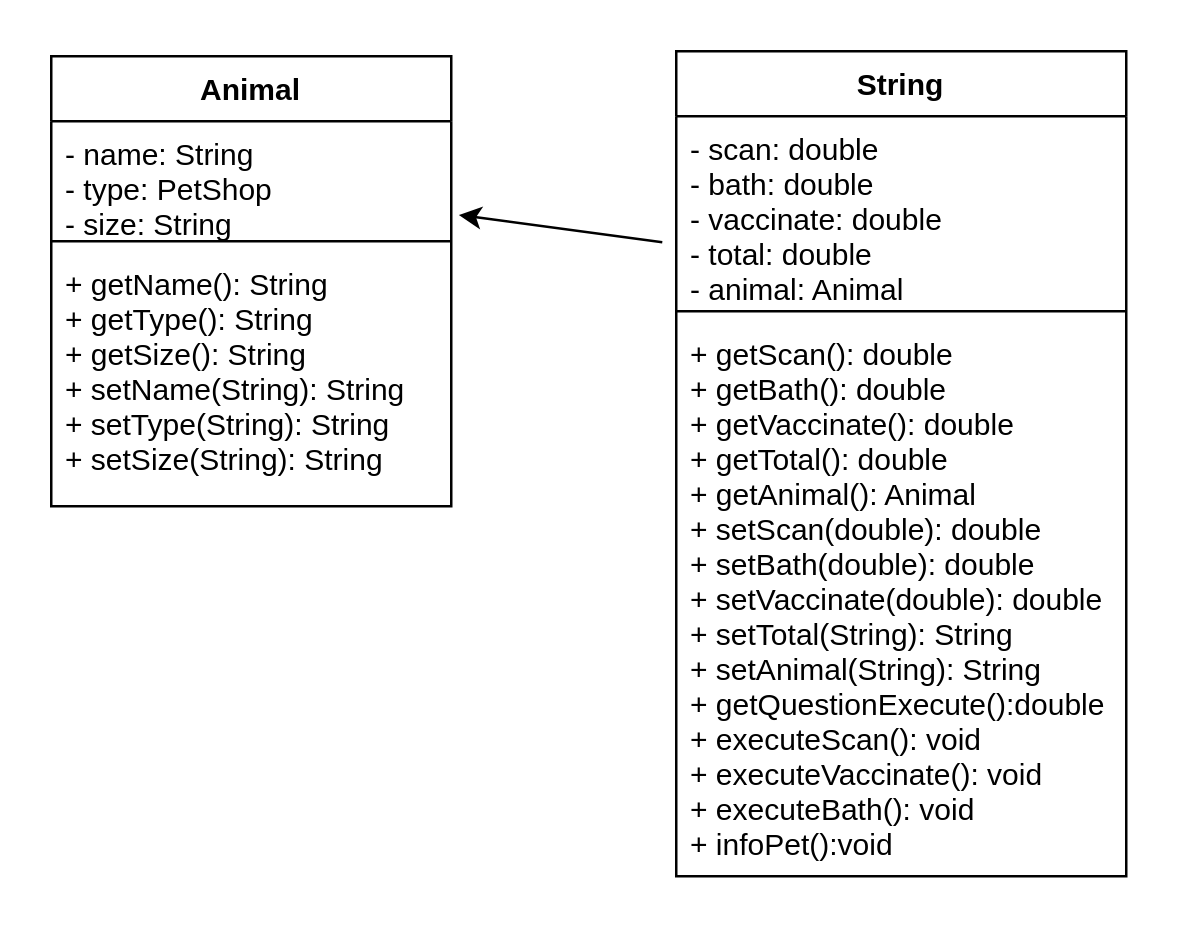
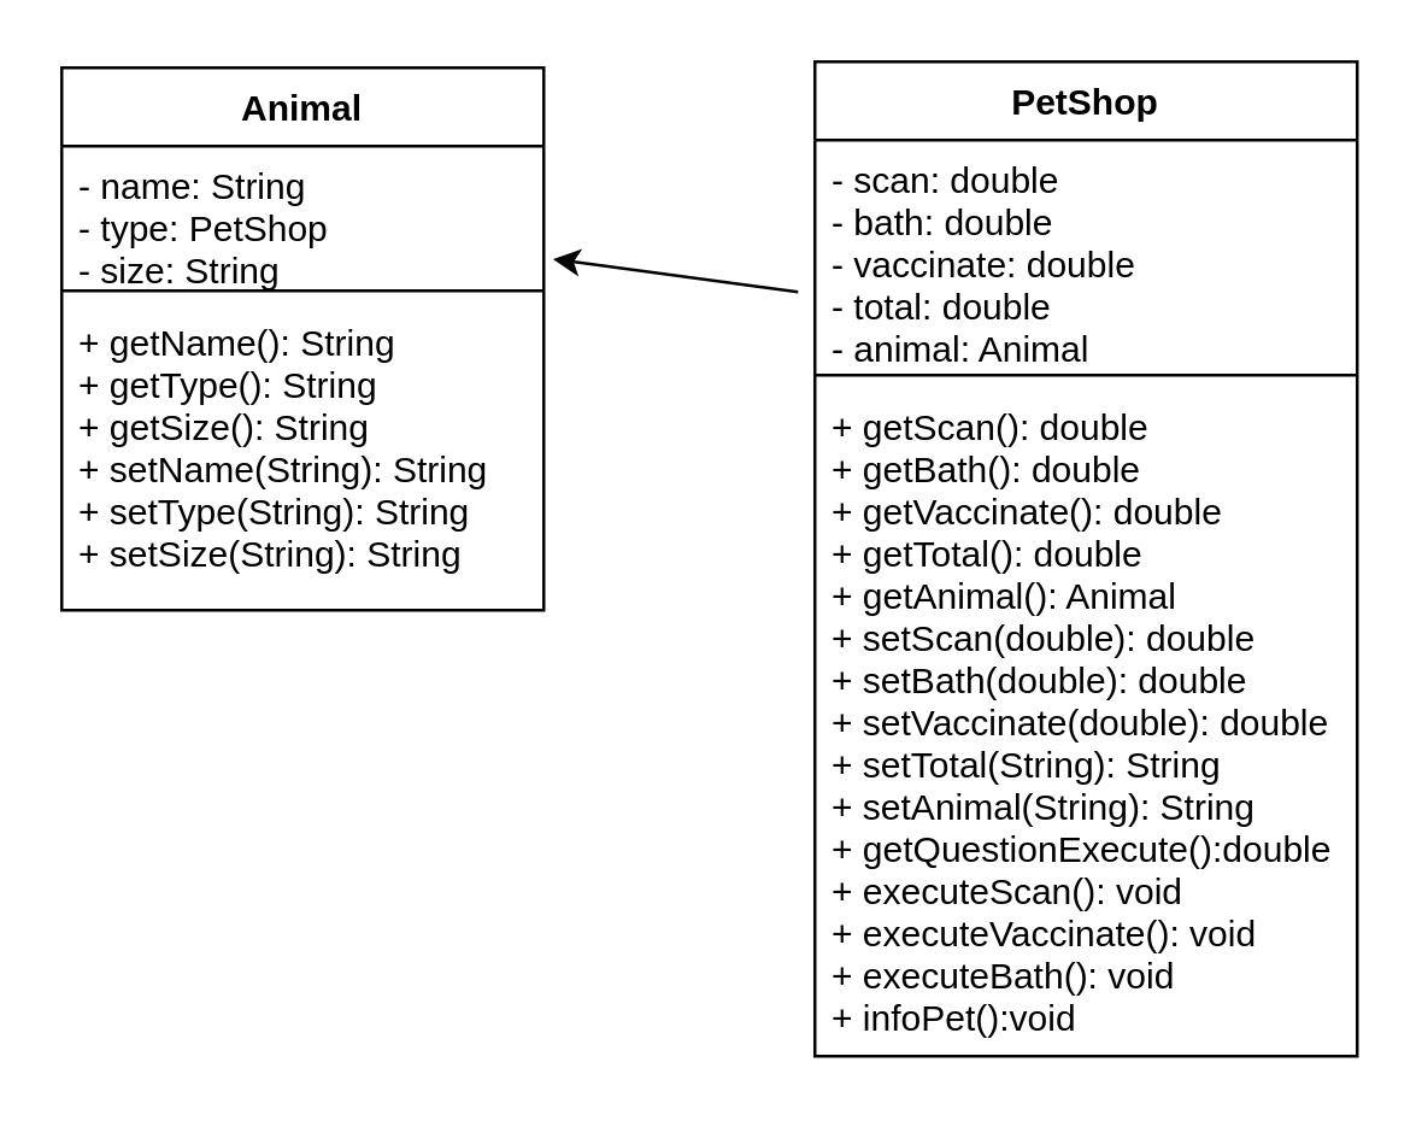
  <mxCell id="0" />
  <mxCell id="1" parent="0" />
  <mxCell id="2" value="Animal&#10;" style="swimlane;fontStyle=1;align=center;verticalAlign=top;childLayout=stackLayout;horizontal=1;startSize=26;horizontalStack=0;resizeParent=1;resizeParentMax=0;resizeLast=0;collapsible=1;marginBottom=0;" vertex="1" parent="1"><mxGeometry x="20" y="22" width="160" height="180" as="geometry" /></mxCell>
  <mxCell id="3" value="- name: String&#10;- type: PetShop&#10;- size: String" style="text;strokeColor=none;fillColor=none;align=left;verticalAlign=top;spacingLeft=4;spacingRight=4;overflow=hidden;rotatable=0;points=[[0,0.5],[1,0.5]];portConstraint=eastwest;" vertex="1" parent="2"><mxGeometry y="26" width="160" height="44" as="geometry" /></mxCell>
  <mxCell id="4" value="" style="line;strokeWidth=1;fillColor=none;align=left;verticalAlign=middle;spacingTop=-1;spacingLeft=3;spacingRight=3;rotatable=0;labelPosition=right;points=[];portConstraint=eastwest;" vertex="1" parent="2"><mxGeometry y="70" width="160" height="8" as="geometry" /></mxCell>
  <mxCell id="5" value="+ getName(): String&#10;+ getType(): String&#10;+ getSize(): String&#10;+ setName(String): String&#10;+ setType(String): String&#10;+ setSize(String): String" style="text;strokeColor=none;fillColor=none;align=left;verticalAlign=top;spacingLeft=4;spacingRight=4;overflow=hidden;rotatable=0;points=[[0,0.5],[1,0.5]];portConstraint=eastwest;" vertex="1" parent="2"><mxGeometry y="78" width="160" height="102" as="geometry" /></mxCell>
- <mxCell id="6" value="String" style="swimlane;fontStyle=1;align=center;verticalAlign=top;childLayout=stackLayout;horizontal=1;startSize=26;horizontalStack=0;resizeParent=1;resizeParentMax=0;resizeLast=0;collapsible=1;marginBottom=0;" vertex="1" parent="1"><mxGeometry x="270" y="20" width="180" height="330" as="geometry" /></mxCell>
+ <mxCell id="6" value="PetShop" style="swimlane;fontStyle=1;align=center;verticalAlign=top;childLayout=stackLayout;horizontal=1;startSize=26;horizontalStack=0;resizeParent=1;resizeParentMax=0;resizeLast=0;collapsible=1;marginBottom=0;" vertex="1" parent="1"><mxGeometry x="270" y="20" width="180" height="330" as="geometry" /></mxCell>
  <mxCell id="7" value="- scan: double&#10;- bath: double&#10;- vaccinate: double&#10;- total: double&#10;- animal: Animal" style="text;strokeColor=none;fillColor=none;align=left;verticalAlign=top;spacingLeft=4;spacingRight=4;overflow=hidden;rotatable=0;points=[[0,0.5],[1,0.5]];portConstraint=eastwest;" vertex="1" parent="6"><mxGeometry y="26" width="180" height="74" as="geometry" /></mxCell>
  <mxCell id="8" value="" style="line;strokeWidth=1;fillColor=none;align=left;verticalAlign=middle;spacingTop=-1;spacingLeft=3;spacingRight=3;rotatable=0;labelPosition=right;points=[];portConstraint=eastwest;" vertex="1" parent="6"><mxGeometry y="100" width="180" height="8" as="geometry" /></mxCell>
  <mxCell id="9" value="+ getScan(): double&#10;+ getBath(): double&#10;+ getVaccinate(): double&#10;+ getTotal(): double&#10;+ getAnimal(): Animal&#10;+ setScan(double): double&#10;+ setBath(double): double&#10;+ setVaccinate(double): double&#10;+ setTotal(String): String&#10;+ setAnimal(String): String&#10;+ getQuestionExecute():double&#10;+ executeScan(): void&#10;+ executeVaccinate(): void&#10;+ executeBath(): void&#10;+ infoPet():void" style="text;strokeColor=none;fillColor=none;align=left;verticalAlign=top;spacingLeft=4;spacingRight=4;overflow=hidden;rotatable=0;points=[[0,0.5],[1,0.5]];portConstraint=eastwest;" vertex="1" parent="6"><mxGeometry y="108" width="180" height="222" as="geometry" /></mxCell>
  <mxCell id="10" value="" style="endArrow=classic;html=1;entryX=1.019;entryY=0.852;entryDx=0;entryDy=0;entryPerimeter=0;exitX=-0.031;exitY=0.681;exitDx=0;exitDy=0;exitPerimeter=0;" edge="1" parent="1" source="7" target="3"><mxGeometry width="50" height="50" relative="1" as="geometry"><mxPoint x="290" y="242" as="sourcePoint" /><mxPoint x="340" y="192" as="targetPoint" /></mxGeometry></mxCell>
